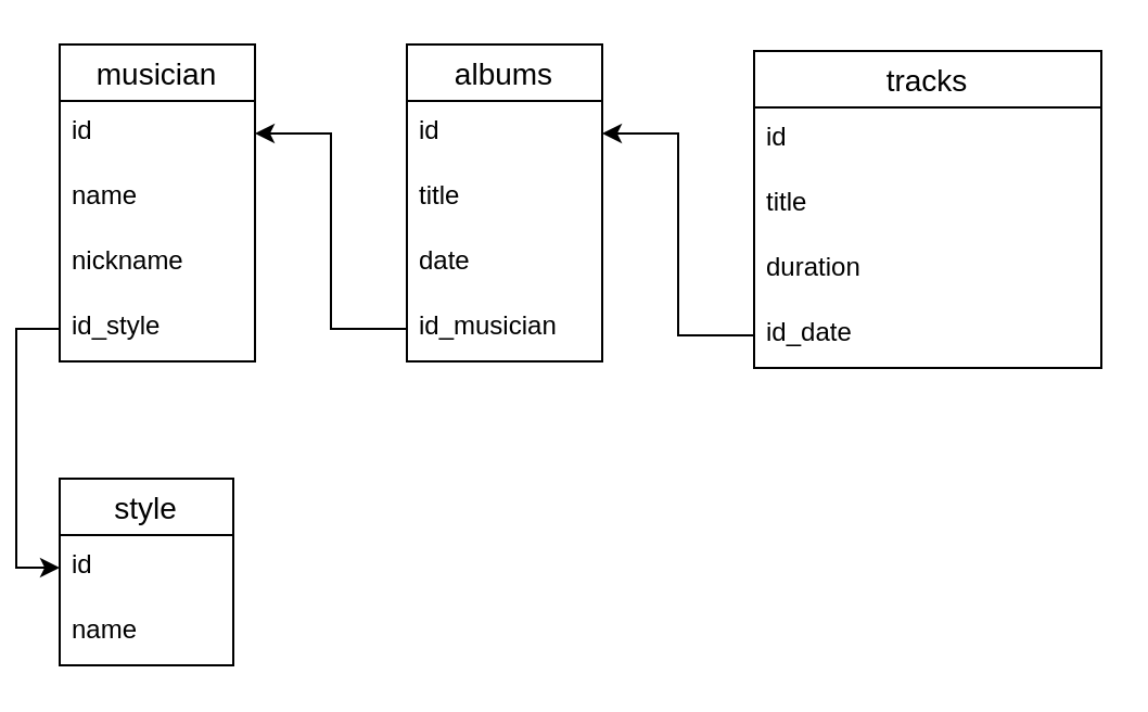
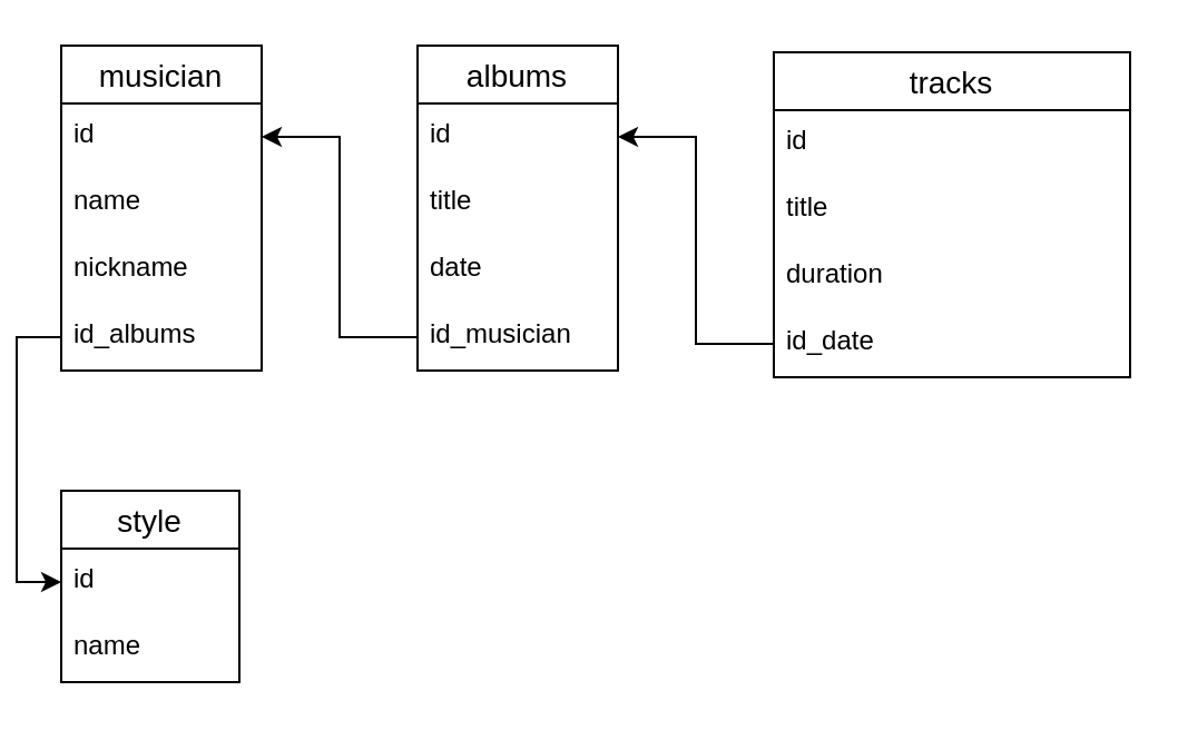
  <mxCell id="0" />
  <mxCell id="1" parent="0" />
  <mxCell id="2" value="musician" style="swimlane;fontStyle=0;childLayout=stackLayout;horizontal=1;startSize=26;horizontalStack=0;resizeParent=1;resizeParentMax=0;resizeLast=0;collapsible=1;marginBottom=0;align=center;fontSize=14;" vertex="1" parent="1"><mxGeometry x="20" y="20" width="90" height="146" as="geometry" /></mxCell>
  <mxCell id="3" value="id" style="text;strokeColor=none;fillColor=none;spacingLeft=4;spacingRight=4;overflow=hidden;rotatable=0;points=[[0,0.5],[1,0.5]];portConstraint=eastwest;fontSize=12;" vertex="1" parent="2"><mxGeometry y="26" width="90" height="30" as="geometry" /></mxCell>
  <mxCell id="4" value="name" style="text;strokeColor=none;fillColor=none;spacingLeft=4;spacingRight=4;overflow=hidden;rotatable=0;points=[[0,0.5],[1,0.5]];portConstraint=eastwest;fontSize=12;" vertex="1" parent="2"><mxGeometry y="56" width="90" height="30" as="geometry" /></mxCell>
  <mxCell id="5" value="nickname" style="text;strokeColor=none;fillColor=none;spacingLeft=4;spacingRight=4;overflow=hidden;rotatable=0;points=[[0,0.5],[1,0.5]];portConstraint=eastwest;fontSize=12;" vertex="1" parent="2"><mxGeometry y="86" width="90" height="30" as="geometry" /></mxCell>
- <mxCell id="6" value="id_style" style="text;strokeColor=none;fillColor=none;spacingLeft=4;spacingRight=4;overflow=hidden;rotatable=0;points=[[0,0.5],[1,0.5]];portConstraint=eastwest;fontSize=12;" vertex="1" parent="2"><mxGeometry y="116" width="90" height="30" as="geometry" /></mxCell>
+ <mxCell id="6" value="id_albums" style="text;strokeColor=none;fillColor=none;spacingLeft=4;spacingRight=4;overflow=hidden;rotatable=0;points=[[0,0.5],[1,0.5]];portConstraint=eastwest;fontSize=12;" vertex="1" parent="2"><mxGeometry y="116" width="90" height="30" as="geometry" /></mxCell>
  <mxCell id="7" value="albums" style="swimlane;fontStyle=0;childLayout=stackLayout;horizontal=1;startSize=26;horizontalStack=0;resizeParent=1;resizeParentMax=0;resizeLast=0;collapsible=1;marginBottom=0;align=center;fontSize=14;" vertex="1" parent="1"><mxGeometry x="180" y="20" width="90" height="146" as="geometry" /></mxCell>
  <mxCell id="8" value="id" style="text;strokeColor=none;fillColor=none;spacingLeft=4;spacingRight=4;overflow=hidden;rotatable=0;points=[[0,0.5],[1,0.5]];portConstraint=eastwest;fontSize=12;" vertex="1" parent="7"><mxGeometry y="26" width="90" height="30" as="geometry" /></mxCell>
  <mxCell id="9" value="title" style="text;strokeColor=none;fillColor=none;spacingLeft=4;spacingRight=4;overflow=hidden;rotatable=0;points=[[0,0.5],[1,0.5]];portConstraint=eastwest;fontSize=12;" vertex="1" parent="7"><mxGeometry y="56" width="90" height="30" as="geometry" /></mxCell>
  <mxCell id="10" value="date" style="text;strokeColor=none;fillColor=none;spacingLeft=4;spacingRight=4;overflow=hidden;rotatable=0;points=[[0,0.5],[1,0.5]];portConstraint=eastwest;fontSize=12;" vertex="1" parent="7"><mxGeometry y="86" width="90" height="30" as="geometry" /></mxCell>
  <mxCell id="11" value="id_musician" style="text;strokeColor=none;fillColor=none;spacingLeft=4;spacingRight=4;overflow=hidden;rotatable=0;points=[[0,0.5],[1,0.5]];portConstraint=eastwest;fontSize=12;" vertex="1" parent="7"><mxGeometry y="116" width="90" height="30" as="geometry" /></mxCell>
  <mxCell id="12" value="tracks" style="swimlane;fontStyle=0;childLayout=stackLayout;horizontal=1;startSize=26;horizontalStack=0;resizeParent=1;resizeParentMax=0;resizeLast=0;collapsible=1;marginBottom=0;align=center;fontSize=14;" vertex="1" parent="1"><mxGeometry x="340" y="23" width="160" height="146" as="geometry" /></mxCell>
  <mxCell id="13" value="id" style="text;strokeColor=none;fillColor=none;spacingLeft=4;spacingRight=4;overflow=hidden;rotatable=0;points=[[0,0.5],[1,0.5]];portConstraint=eastwest;fontSize=12;" vertex="1" parent="12"><mxGeometry y="26" width="160" height="30" as="geometry" /></mxCell>
  <mxCell id="14" value="title" style="text;strokeColor=none;fillColor=none;spacingLeft=4;spacingRight=4;overflow=hidden;rotatable=0;points=[[0,0.5],[1,0.5]];portConstraint=eastwest;fontSize=12;" vertex="1" parent="12"><mxGeometry y="56" width="160" height="30" as="geometry" /></mxCell>
  <mxCell id="15" value="duration" style="text;strokeColor=none;fillColor=none;spacingLeft=4;spacingRight=4;overflow=hidden;rotatable=0;points=[[0,0.5],[1,0.5]];portConstraint=eastwest;fontSize=12;" vertex="1" parent="12"><mxGeometry y="86" width="160" height="30" as="geometry" /></mxCell>
  <mxCell id="16" value="id_date" style="text;strokeColor=none;fillColor=none;spacingLeft=4;spacingRight=4;overflow=hidden;rotatable=0;points=[[0,0.5],[1,0.5]];portConstraint=eastwest;fontSize=12;" vertex="1" parent="12"><mxGeometry y="116" width="160" height="30" as="geometry" /></mxCell>
  <mxCell id="17" value="style" style="swimlane;fontStyle=0;childLayout=stackLayout;horizontal=1;startSize=26;horizontalStack=0;resizeParent=1;resizeParentMax=0;resizeLast=0;collapsible=1;marginBottom=0;align=center;fontSize=14;" vertex="1" parent="1"><mxGeometry x="20" y="220" width="80" height="86" as="geometry" /></mxCell>
  <mxCell id="18" value="id" style="text;strokeColor=none;fillColor=none;spacingLeft=4;spacingRight=4;overflow=hidden;rotatable=0;points=[[0,0.5],[1,0.5]];portConstraint=eastwest;fontSize=12;" vertex="1" parent="17"><mxGeometry y="26" width="80" height="30" as="geometry" /></mxCell>
  <mxCell id="19" value="name" style="text;strokeColor=none;fillColor=none;spacingLeft=4;spacingRight=4;overflow=hidden;rotatable=0;points=[[0,0.5],[1,0.5]];portConstraint=eastwest;fontSize=12;" vertex="1" parent="17"><mxGeometry y="56" width="80" height="30" as="geometry" /></mxCell>
  <mxCell id="20" style="edgeStyle=orthogonalEdgeStyle;rounded=0;orthogonalLoop=1;jettySize=auto;html=1;entryX=0;entryY=0.5;entryDx=0;entryDy=0;" edge="1" parent="1" source="6" target="18"><mxGeometry relative="1" as="geometry" /></mxCell>
  <mxCell id="21" style="edgeStyle=orthogonalEdgeStyle;rounded=0;orthogonalLoop=1;jettySize=auto;html=1;entryX=1;entryY=0.5;entryDx=0;entryDy=0;" edge="1" parent="1" source="11" target="3"><mxGeometry relative="1" as="geometry" /></mxCell>
  <mxCell id="22" style="edgeStyle=orthogonalEdgeStyle;rounded=0;orthogonalLoop=1;jettySize=auto;html=1;exitX=0;exitY=0.5;exitDx=0;exitDy=0;entryX=1;entryY=0.5;entryDx=0;entryDy=0;" edge="1" parent="1" source="16" target="8"><mxGeometry relative="1" as="geometry" /></mxCell>
